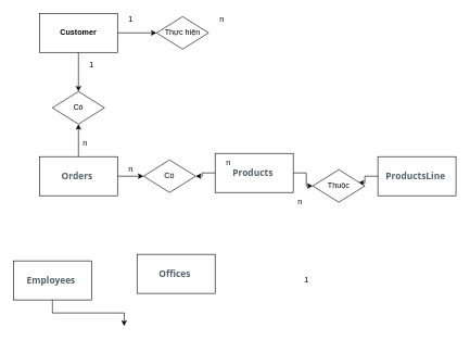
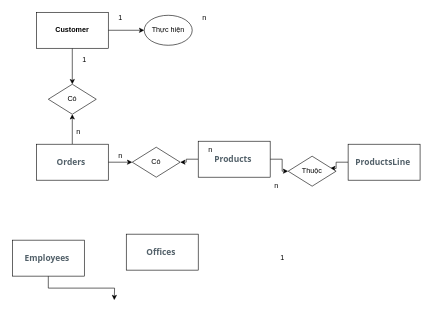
  <mxCell id="0" />
  <mxCell id="1" parent="0" />
  <mxCell id="2" style="edgeStyle=orthogonalEdgeStyle;rounded=0;orthogonalLoop=1;jettySize=auto;html=1;entryX=0.5;entryY=0;entryDx=0;entryDy=0;" edge="1" parent="1" source="4" target="16"><mxGeometry relative="1" as="geometry" /></mxCell>
  <mxCell id="3" style="edgeStyle=orthogonalEdgeStyle;rounded=0;orthogonalLoop=1;jettySize=auto;html=1;entryX=0;entryY=0.5;entryDx=0;entryDy=0;" edge="1" parent="1" source="4" target="19"><mxGeometry relative="1" as="geometry" /></mxCell>
  <mxCell id="4" value="&lt;b&gt;Customer&lt;/b&gt;" style="rounded=0;whiteSpace=wrap;html=1;" vertex="1" parent="1"><mxGeometry x="60" y="20" width="120" height="60" as="geometry" /></mxCell>
  <mxCell id="5" value="&lt;span style=&quot;color: rgb(82 , 96 , 105) ; font-family: &amp;quot;open sans&amp;quot; , sans-serif ; font-size: 14px ; text-align: left ; background-color: rgb(255 , 255 , 255)&quot;&gt;Offices&amp;nbsp;&lt;/span&gt;" style="rounded=0;whiteSpace=wrap;html=1;fontStyle=1" vertex="1" parent="1"><mxGeometry x="210" y="390" width="120" height="60" as="geometry" /></mxCell>
  <mxCell id="6" style="edgeStyle=orthogonalEdgeStyle;rounded=0;orthogonalLoop=1;jettySize=auto;html=1;exitX=0.5;exitY=1;exitDx=0;exitDy=0;" edge="1" parent="1" source="7"><mxGeometry relative="1" as="geometry"><mxPoint x="190" y="500" as="targetPoint" /></mxGeometry></mxCell>
  <mxCell id="7" value="&lt;span style=&quot;color: rgb(82 , 96 , 105) ; font-family: &amp;quot;open sans&amp;quot; , sans-serif ; font-size: 14px ; text-align: left ; background-color: rgb(255 , 255 , 255)&quot;&gt;Employees&amp;nbsp;&lt;/span&gt;" style="rounded=0;whiteSpace=wrap;html=1;fontStyle=1" vertex="1" parent="1"><mxGeometry x="20" y="400" width="120" height="60" as="geometry" /></mxCell>
  <mxCell id="8" style="edgeStyle=orthogonalEdgeStyle;rounded=0;orthogonalLoop=1;jettySize=auto;html=1;entryX=1;entryY=0.5;entryDx=0;entryDy=0;" edge="1" parent="1" source="10" target="22"><mxGeometry relative="1" as="geometry" /></mxCell>
  <mxCell id="9" style="edgeStyle=orthogonalEdgeStyle;rounded=0;orthogonalLoop=1;jettySize=auto;html=1;entryX=0;entryY=0.5;entryDx=0;entryDy=0;" edge="1" parent="1" source="10" target="25"><mxGeometry relative="1" as="geometry" /></mxCell>
  <mxCell id="10" value="&lt;span style=&quot;color: rgb(82 , 96 , 105) ; font-family: &amp;quot;open sans&amp;quot; , sans-serif ; font-size: 14px ; text-align: left ; background-color: rgb(255 , 255 , 255)&quot;&gt;Products&amp;nbsp;&lt;/span&gt;" style="rounded=0;whiteSpace=wrap;html=1;fontStyle=1" vertex="1" parent="1"><mxGeometry x="330" y="235" width="120" height="60" as="geometry" /></mxCell>
  <mxCell id="11" style="edgeStyle=orthogonalEdgeStyle;rounded=0;orthogonalLoop=1;jettySize=auto;html=1;entryX=0.5;entryY=1;entryDx=0;entryDy=0;" edge="1" parent="1" source="13" target="16"><mxGeometry relative="1" as="geometry" /></mxCell>
  <mxCell id="12" style="edgeStyle=orthogonalEdgeStyle;rounded=0;orthogonalLoop=1;jettySize=auto;html=1;entryX=0;entryY=0.5;entryDx=0;entryDy=0;" edge="1" parent="1" source="13" target="22"><mxGeometry relative="1" as="geometry" /></mxCell>
  <mxCell id="13" value="&lt;span style=&quot;color: rgb(82 , 96 , 105) ; font-family: &amp;quot;open sans&amp;quot; , sans-serif ; font-size: 14px ; text-align: left ; background-color: rgb(255 , 255 , 255)&quot;&gt;Orders&amp;nbsp;&lt;/span&gt;" style="rounded=0;whiteSpace=wrap;html=1;fontStyle=1" vertex="1" parent="1"><mxGeometry x="60" y="240" width="120" height="60" as="geometry" /></mxCell>
  <mxCell id="14" style="edgeStyle=orthogonalEdgeStyle;rounded=0;orthogonalLoop=1;jettySize=auto;html=1;" edge="1" parent="1" source="15"><mxGeometry relative="1" as="geometry"><mxPoint x="550" y="280" as="targetPoint" /></mxGeometry></mxCell>
  <mxCell id="15" value="&lt;span style=&quot;color: rgb(82 , 96 , 105) ; font-family: &amp;#34;open sans&amp;#34; , sans-serif ; font-size: 14px ; text-align: left ; background-color: rgb(255 , 255 , 255)&quot;&gt;&lt;b&gt;ProductsLine&amp;nbsp;&lt;/b&gt;&lt;/span&gt;" style="rounded=0;whiteSpace=wrap;html=1;" vertex="1" parent="1"><mxGeometry x="580" y="240" width="120" height="60" as="geometry" /></mxCell>
  <mxCell id="16" value="Có" style="rhombus;whiteSpace=wrap;html=1;" vertex="1" parent="1"><mxGeometry x="80" y="140" width="80" height="50" as="geometry" /></mxCell>
  <mxCell id="17" value="1" style="text;html=1;align=center;verticalAlign=middle;resizable=0;points=[];autosize=1;" vertex="1" parent="1"><mxGeometry x="130" y="90" width="20" height="20" as="geometry" /></mxCell>
  <mxCell id="18" value="n" style="text;html=1;align=center;verticalAlign=middle;resizable=0;points=[];autosize=1;" vertex="1" parent="1"><mxGeometry x="120" y="210" width="20" height="20" as="geometry" /></mxCell>
- <mxCell id="19" value="Thực hiện" style="rhombus;whiteSpace=wrap;html=1;" vertex="1" parent="1"><mxGeometry x="240" y="25" width="80" height="50" as="geometry" /></mxCell>
+ <mxCell id="19" value="Thực hiện" style="ellipse;whiteSpace=wrap;html=1;" vertex="1" parent="1"><mxGeometry x="240" y="25" width="80" height="50" as="geometry" /></mxCell>
  <mxCell id="20" value="1" style="text;html=1;align=center;verticalAlign=middle;resizable=0;points=[];autosize=1;" vertex="1" parent="1"><mxGeometry x="190" y="20" width="20" height="20" as="geometry" /></mxCell>
  <mxCell id="21" value="n" style="text;html=1;align=center;verticalAlign=middle;resizable=0;points=[];autosize=1;" vertex="1" parent="1"><mxGeometry x="330" y="20" width="20" height="20" as="geometry" /></mxCell>
  <mxCell id="22" value="Có" style="rhombus;whiteSpace=wrap;html=1;" vertex="1" parent="1"><mxGeometry x="220" y="245" width="80" height="50" as="geometry" /></mxCell>
  <mxCell id="23" value="n" style="text;html=1;align=center;verticalAlign=middle;resizable=0;points=[];autosize=1;" vertex="1" parent="1"><mxGeometry x="340" y="240" width="20" height="20" as="geometry" /></mxCell>
  <mxCell id="24" value="n" style="text;html=1;align=center;verticalAlign=middle;resizable=0;points=[];autosize=1;" vertex="1" parent="1"><mxGeometry x="190" y="250" width="20" height="20" as="geometry" /></mxCell>
  <mxCell id="25" value="Thuộc" style="rhombus;whiteSpace=wrap;html=1;" vertex="1" parent="1"><mxGeometry x="480" y="260" width="80" height="50" as="geometry" /></mxCell>
  <mxCell id="26" value="n" style="text;html=1;align=center;verticalAlign=middle;resizable=0;points=[];autosize=1;" vertex="1" parent="1"><mxGeometry x="450" y="300" width="20" height="20" as="geometry" /></mxCell>
  <mxCell id="27" value="1" style="text;html=1;align=center;verticalAlign=middle;resizable=0;points=[];autosize=1;" vertex="1" parent="1"><mxGeometry x="460" y="420" width="20" height="20" as="geometry" /></mxCell>
